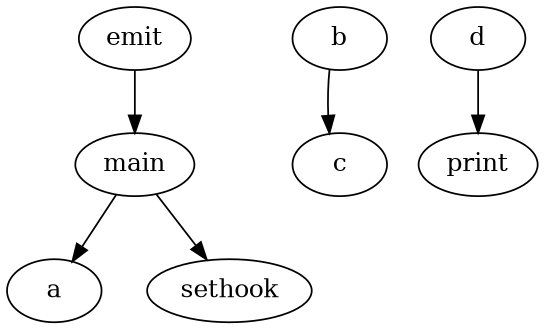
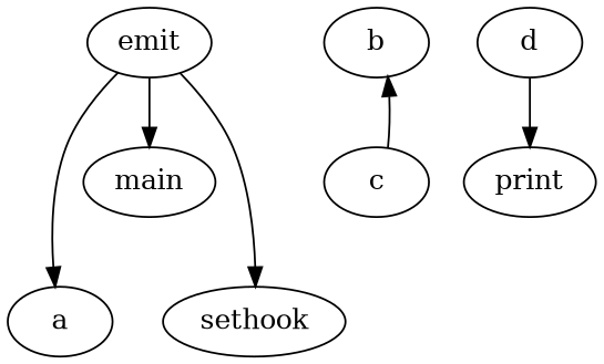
  digraph {
    main
    a
    emit
    sethook
    b
    c
    d
    print
-   main -> a
+   emit -> a
    emit -> main
-   main -> sethook
-   b -> c
+   emit -> sethook
+   c -> b
    d -> print
  }
